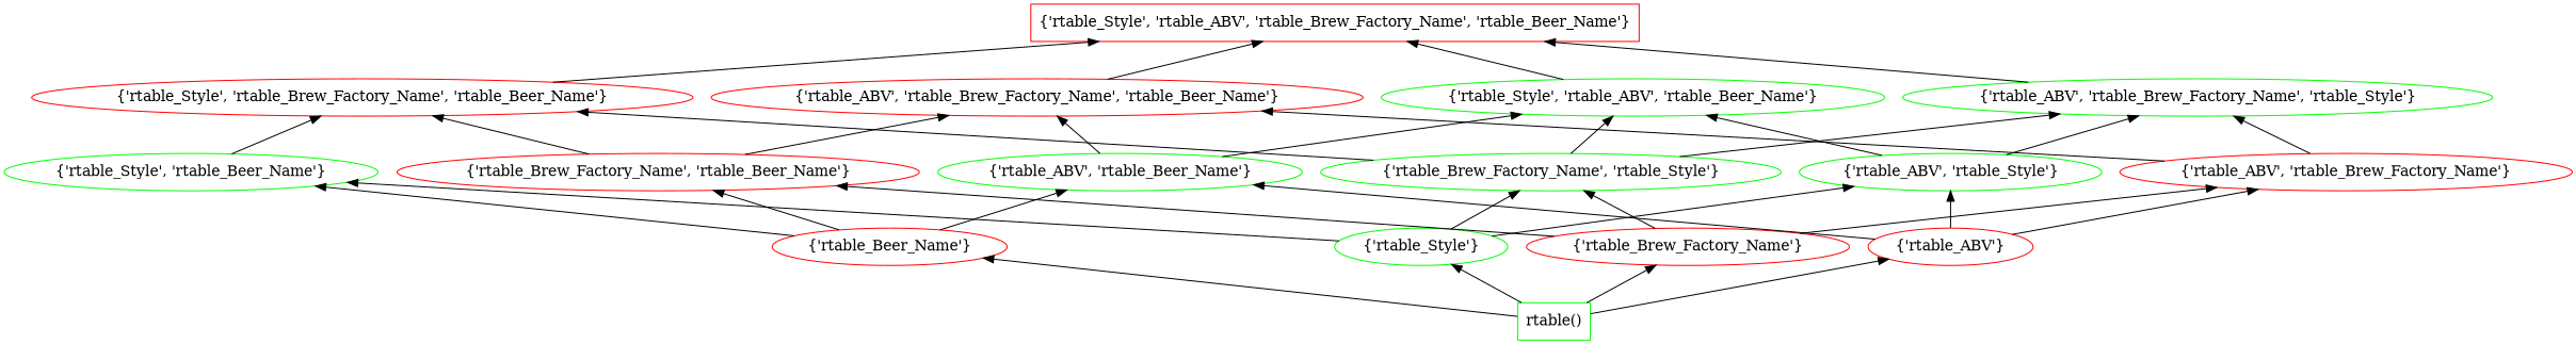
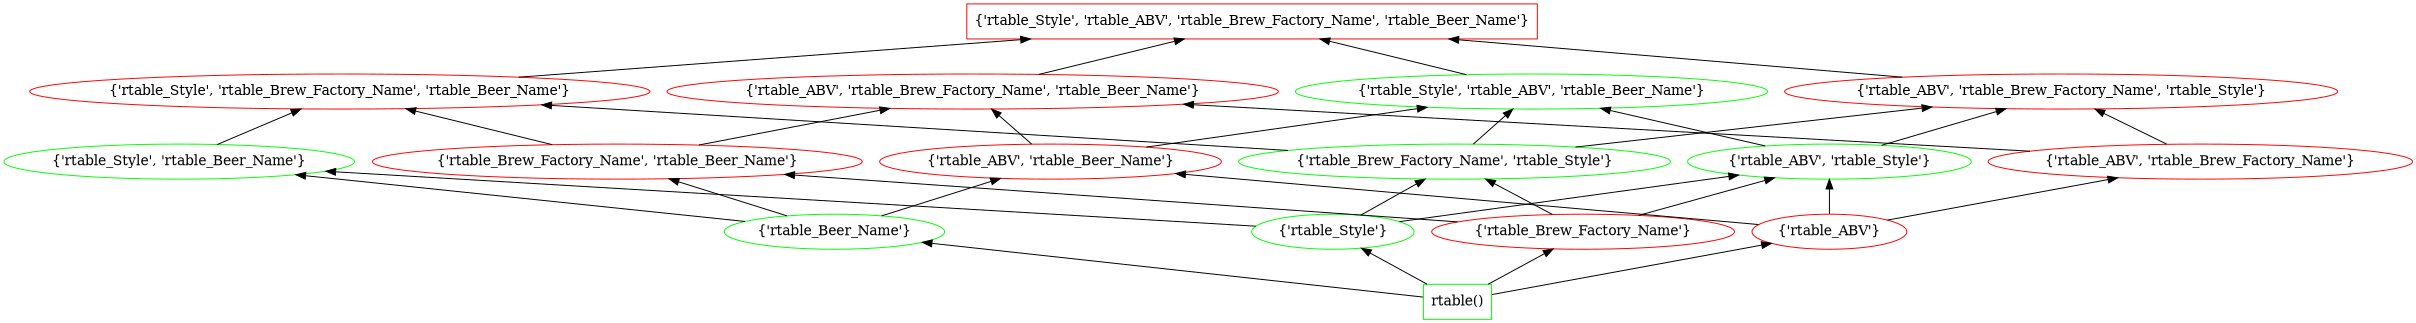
  digraph {
    rankdir=BT
    splines=line
    node [color=red]
    "{'rtable_Style', 'rtable_ABV', 'rtable_Brew_Factory_Name', 'rtable_Beer_Name'}" [shape=box]
    n2 [color=green label="rtable()" shape=box]
-   "{'rtable_Beer_Name'}"
+   "{'rtable_Beer_Name'}" [color=green]
    "{'rtable_Brew_Factory_Name'}"
    "{'rtable_Style'}" [color=green]
    "{'rtable_ABV'}"
    "{'rtable_Brew_Factory_Name', 'rtable_Beer_Name'}"
    "{'rtable_Style', 'rtable_Beer_Name'}" [color=green]
-   "{'rtable_ABV', 'rtable_Beer_Name'}" [color=green]
+   "{'rtable_ABV', 'rtable_Beer_Name'}"
    "{'rtable_Brew_Factory_Name', 'rtable_Style'}" [color=green]
    "{'rtable_ABV', 'rtable_Brew_Factory_Name'}"
    "{'rtable_ABV', 'rtable_Style'}" [color=green]
    "{'rtable_Style', 'rtable_Brew_Factory_Name', 'rtable_Beer_Name'}"
    "{'rtable_ABV', 'rtable_Brew_Factory_Name', 'rtable_Beer_Name'}"
    "{'rtable_Style', 'rtable_ABV', 'rtable_Beer_Name'}" [color=green]
-   "{'rtable_ABV', 'rtable_Brew_Factory_Name', 'rtable_Style'}" [color=green]
+   "{'rtable_ABV', 'rtable_Brew_Factory_Name', 'rtable_Style'}"
    n2 -> "{'rtable_Beer_Name'}"
    n2 -> "{'rtable_Brew_Factory_Name'}"
    n2 -> "{'rtable_Style'}"
    n2 -> "{'rtable_ABV'}"
    "{'rtable_Beer_Name'}" -> "{'rtable_Brew_Factory_Name', 'rtable_Beer_Name'}"
    "{'rtable_Beer_Name'}" -> "{'rtable_Style', 'rtable_Beer_Name'}"
    "{'rtable_Beer_Name'}" -> "{'rtable_ABV', 'rtable_Beer_Name'}"
    "{'rtable_Brew_Factory_Name'}" -> "{'rtable_Brew_Factory_Name', 'rtable_Beer_Name'}"
    "{'rtable_Brew_Factory_Name'}" -> "{'rtable_Brew_Factory_Name', 'rtable_Style'}"
-   "{'rtable_Brew_Factory_Name'}" -> "{'rtable_ABV', 'rtable_Brew_Factory_Name'}"
+   "{'rtable_Brew_Factory_Name'}" -> "{'rtable_ABV', 'rtable_Style'}"
    "{'rtable_Style'}" -> "{'rtable_Style', 'rtable_Beer_Name'}"
    "{'rtable_Style'}" -> "{'rtable_Brew_Factory_Name', 'rtable_Style'}"
    "{'rtable_Style'}" -> "{'rtable_ABV', 'rtable_Style'}"
    "{'rtable_ABV'}" -> "{'rtable_ABV', 'rtable_Beer_Name'}"
    "{'rtable_ABV'}" -> "{'rtable_ABV', 'rtable_Brew_Factory_Name'}"
    "{'rtable_ABV'}" -> "{'rtable_ABV', 'rtable_Style'}"
    "{'rtable_Brew_Factory_Name', 'rtable_Beer_Name'}" -> "{'rtable_Style', 'rtable_Brew_Factory_Name', 'rtable_Beer_Name'}"
    "{'rtable_Brew_Factory_Name', 'rtable_Beer_Name'}" -> "{'rtable_ABV', 'rtable_Brew_Factory_Name', 'rtable_Beer_Name'}"
    "{'rtable_Style', 'rtable_Beer_Name'}" -> "{'rtable_Style', 'rtable_Brew_Factory_Name', 'rtable_Beer_Name'}"
    "{'rtable_ABV', 'rtable_Beer_Name'}" -> "{'rtable_ABV', 'rtable_Brew_Factory_Name', 'rtable_Beer_Name'}"
    "{'rtable_ABV', 'rtable_Beer_Name'}" -> "{'rtable_Style', 'rtable_ABV', 'rtable_Beer_Name'}"
    "{'rtable_Brew_Factory_Name', 'rtable_Style'}" -> "{'rtable_Style', 'rtable_Brew_Factory_Name', 'rtable_Beer_Name'}"
    "{'rtable_Brew_Factory_Name', 'rtable_Style'}" -> "{'rtable_Style', 'rtable_ABV', 'rtable_Beer_Name'}"
    "{'rtable_Brew_Factory_Name', 'rtable_Style'}" -> "{'rtable_ABV', 'rtable_Brew_Factory_Name', 'rtable_Style'}"
    "{'rtable_ABV', 'rtable_Brew_Factory_Name'}" -> "{'rtable_ABV', 'rtable_Brew_Factory_Name', 'rtable_Beer_Name'}"
    "{'rtable_ABV', 'rtable_Brew_Factory_Name'}" -> "{'rtable_ABV', 'rtable_Brew_Factory_Name', 'rtable_Style'}"
    "{'rtable_ABV', 'rtable_Style'}" -> "{'rtable_Style', 'rtable_ABV', 'rtable_Beer_Name'}"
    "{'rtable_ABV', 'rtable_Style'}" -> "{'rtable_ABV', 'rtable_Brew_Factory_Name', 'rtable_Style'}"
    "{'rtable_Style', 'rtable_Brew_Factory_Name', 'rtable_Beer_Name'}" -> "{'rtable_Style', 'rtable_ABV', 'rtable_Brew_Factory_Name', 'rtable_Beer_Name'}"
    "{'rtable_ABV', 'rtable_Brew_Factory_Name', 'rtable_Beer_Name'}" -> "{'rtable_Style', 'rtable_ABV', 'rtable_Brew_Factory_Name', 'rtable_Beer_Name'}"
    "{'rtable_Style', 'rtable_ABV', 'rtable_Beer_Name'}" -> "{'rtable_Style', 'rtable_ABV', 'rtable_Brew_Factory_Name', 'rtable_Beer_Name'}"
    "{'rtable_ABV', 'rtable_Brew_Factory_Name', 'rtable_Style'}" -> "{'rtable_Style', 'rtable_ABV', 'rtable_Brew_Factory_Name', 'rtable_Beer_Name'}"
  }
